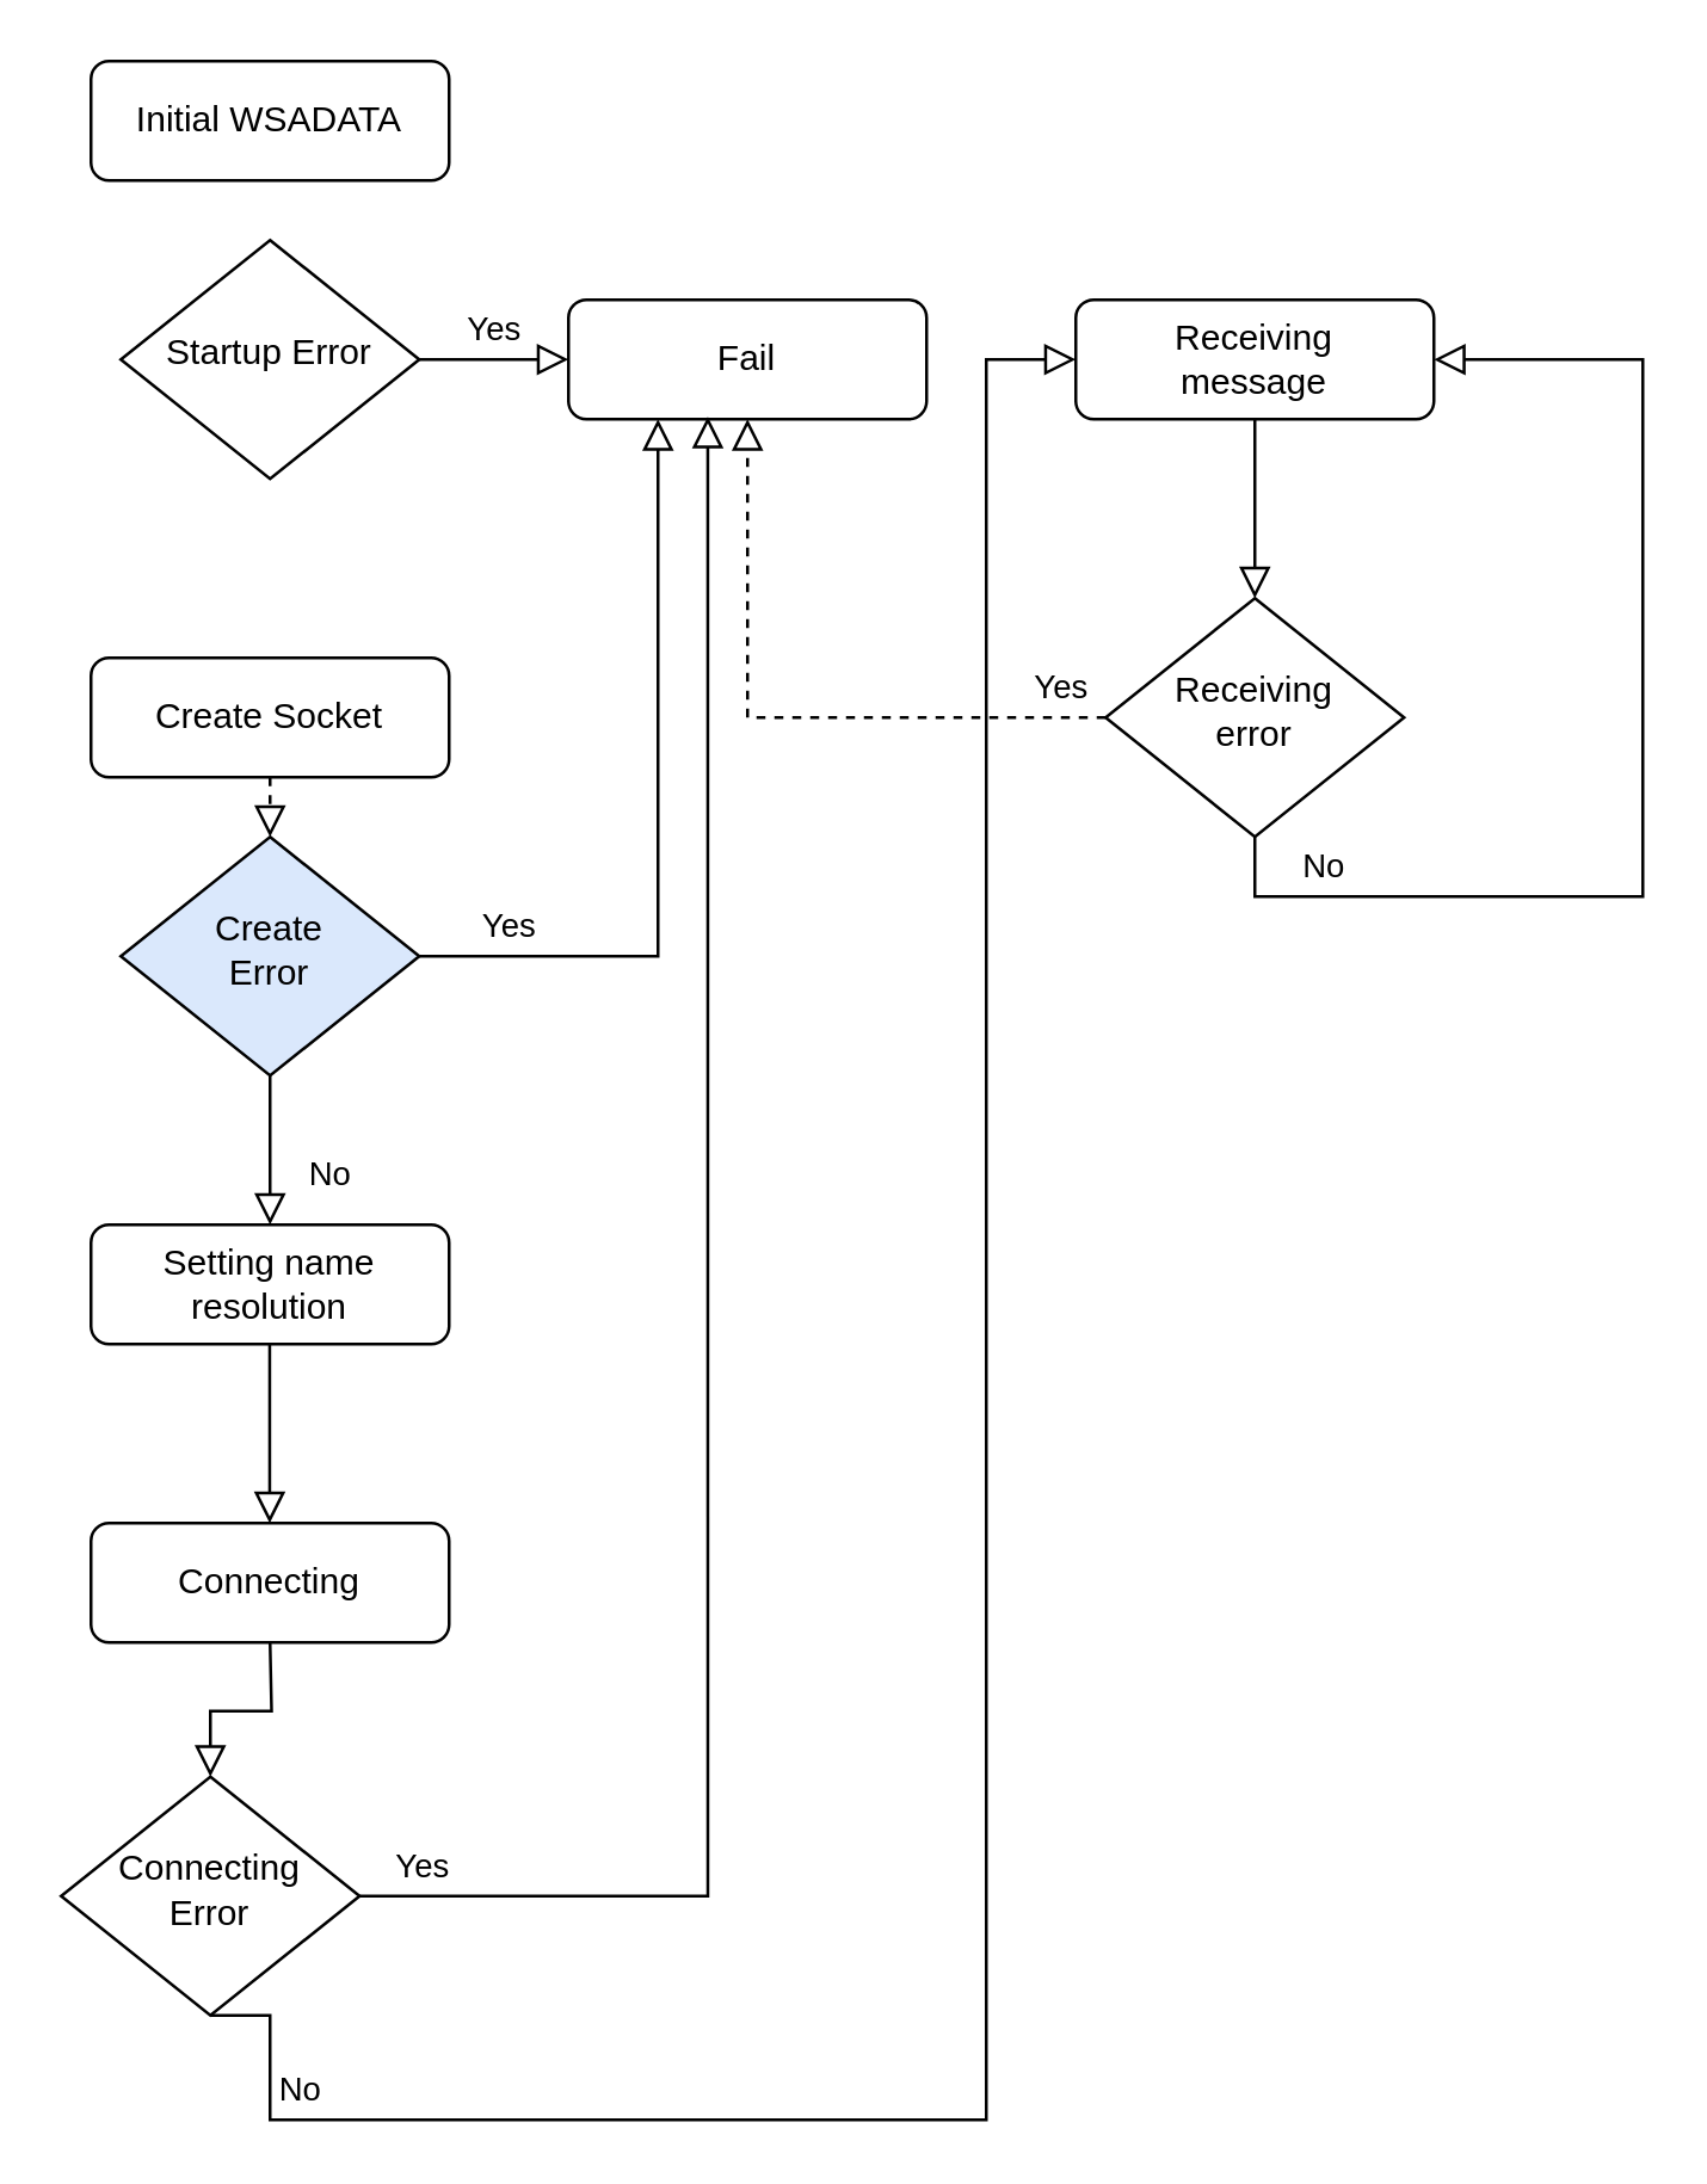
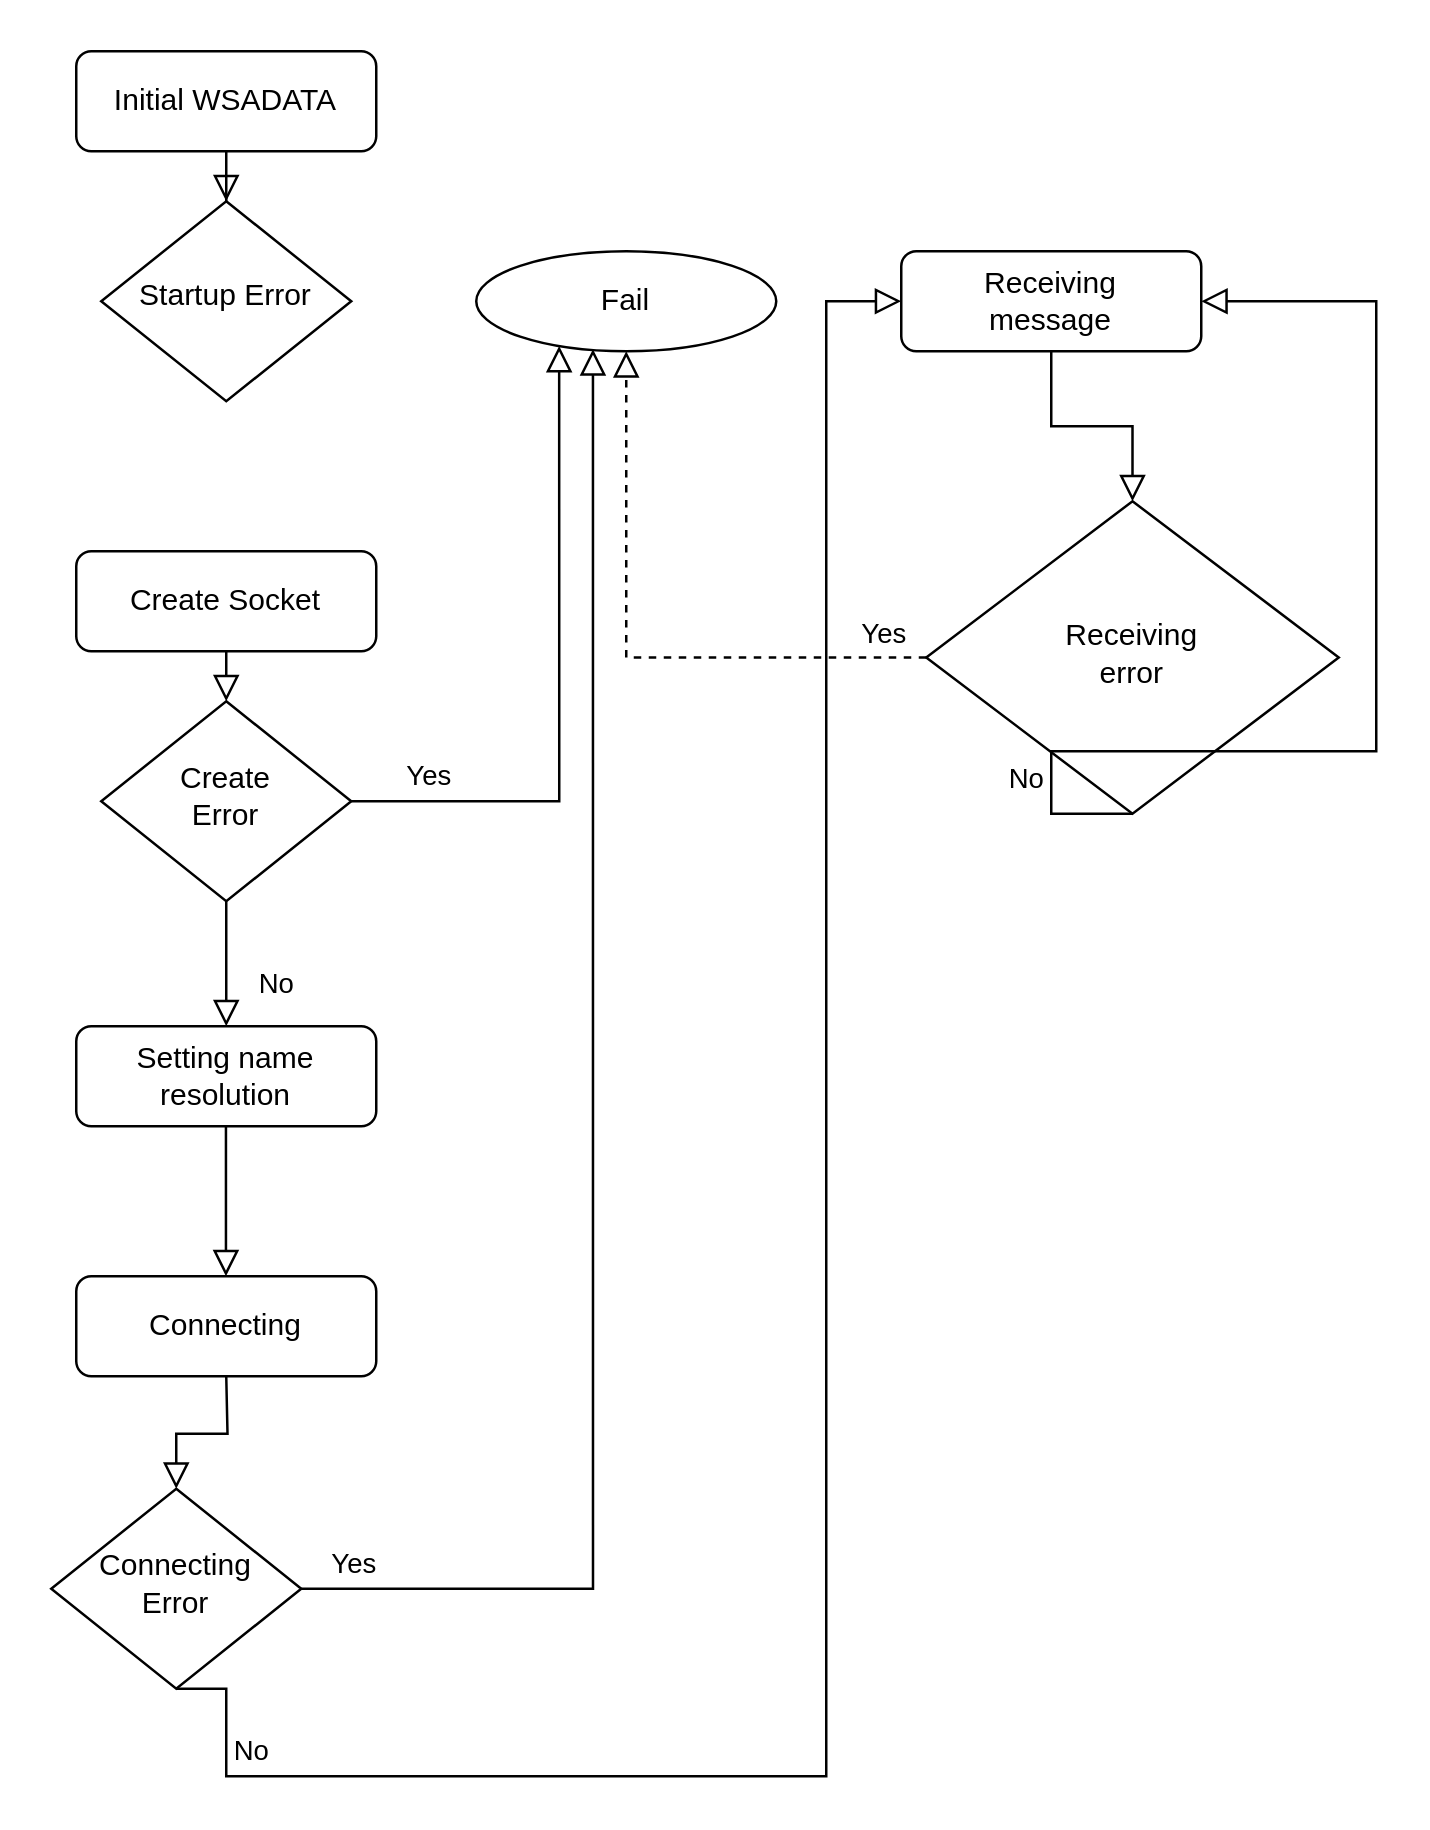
  <mxCell id="0" />
  <mxCell id="1" parent="0" />
+ <mxCell id="2" value="" style="rounded=0;html=1;jettySize=auto;orthogonalLoop=1;fontSize=11;endArrow=block;endFill=0;endSize=8;strokeWidth=1;shadow=0;labelBackgroundColor=none;edgeStyle=orthogonalEdgeStyle;" edge="1" parent="1" source="3" target="5"><mxGeometry relative="1" as="geometry" /></mxCell>
  <mxCell id="3" value="Initial WSADATA" style="rounded=1;whiteSpace=wrap;html=1;fontSize=12;glass=0;strokeWidth=1;shadow=0;" vertex="1" parent="1"><mxGeometry x="30" y="20" width="120" height="40" as="geometry" /></mxCell>
- <mxCell id="4" value="Yes" style="edgeStyle=orthogonalEdgeStyle;rounded=0;html=1;jettySize=auto;orthogonalLoop=1;fontSize=11;endArrow=block;endFill=0;endSize=8;strokeWidth=1;shadow=0;labelBackgroundColor=none;" edge="1" parent="1" source="5" target="6"><mxGeometry y="10" relative="1" as="geometry"><mxPoint as="offset" /></mxGeometry></mxCell>
  <mxCell id="5" value="Startup Error" style="rhombus;whiteSpace=wrap;html=1;shadow=0;fontFamily=Helvetica;fontSize=12;align=center;strokeWidth=1;spacing=6;spacingTop=-4;" vertex="1" parent="1"><mxGeometry x="40" y="80" width="100" height="80" as="geometry" /></mxCell>
- <mxCell id="6" value="Fail" style="rounded=1;whiteSpace=wrap;html=1;fontSize=12;glass=0;strokeWidth=1;shadow=0;" vertex="1" parent="1"><mxGeometry x="190" y="100" width="120" height="40" as="geometry" /></mxCell>
+ <mxCell id="6" value="Fail" style="ellipse;whiteSpace=wrap;html=1;fontSize=12;glass=0;strokeWidth=1;shadow=0;" vertex="1" parent="1"><mxGeometry x="190" y="100" width="120" height="40" as="geometry" /></mxCell>
  <mxCell id="7" value="No" style="rounded=0;html=1;jettySize=auto;orthogonalLoop=1;fontSize=11;endArrow=block;endFill=0;endSize=8;strokeWidth=1;shadow=0;labelBackgroundColor=none;edgeStyle=orthogonalEdgeStyle;" edge="1" parent="1" source="9" target="10"><mxGeometry x="0.333" y="20" relative="1" as="geometry"><mxPoint as="offset" /></mxGeometry></mxCell>
  <mxCell id="8" value="Yes" style="edgeStyle=orthogonalEdgeStyle;rounded=0;html=1;jettySize=auto;orthogonalLoop=1;fontSize=11;endArrow=block;endFill=0;endSize=8;strokeWidth=1;shadow=0;labelBackgroundColor=none;entryX=0.25;entryY=1;entryDx=0;entryDy=0;" edge="1" parent="1" source="9" target="6"><mxGeometry x="-0.769" y="10" relative="1" as="geometry"><mxPoint as="offset" /><mxPoint x="190" y="360" as="targetPoint" /></mxGeometry></mxCell>
- <mxCell id="9" value="Create&lt;br&gt;Error" style="rhombus;whiteSpace=wrap;html=1;shadow=0;fontFamily=Helvetica;fontSize=12;align=center;strokeWidth=1;spacing=6;spacingTop=-4;fillColor=#dae8fc;" vertex="1" parent="1"><mxGeometry x="40" y="280" width="100" height="80" as="geometry" /></mxCell>
+ <mxCell id="9" value="Create&lt;br&gt;Error" style="rhombus;whiteSpace=wrap;html=1;shadow=0;fontFamily=Helvetica;fontSize=12;align=center;strokeWidth=1;spacing=6;spacingTop=-4;" vertex="1" parent="1"><mxGeometry x="40" y="280" width="100" height="80" as="geometry" /></mxCell>
  <mxCell id="10" value="Setting name resolution" style="rounded=1;whiteSpace=wrap;html=1;fontSize=12;glass=0;strokeWidth=1;shadow=0;" vertex="1" parent="1"><mxGeometry x="30" y="410" width="120" height="40" as="geometry" /></mxCell>
  <mxCell id="11" value="Create Socket" style="rounded=1;whiteSpace=wrap;html=1;fontSize=12;glass=0;strokeWidth=1;shadow=0;" vertex="1" parent="1"><mxGeometry x="30" y="220" width="120" height="40" as="geometry" /></mxCell>
- <mxCell id="12" value="" style="rounded=0;html=1;jettySize=auto;orthogonalLoop=1;fontSize=11;endArrow=block;endFill=0;endSize=8;strokeWidth=1;shadow=0;labelBackgroundColor=none;edgeStyle=orthogonalEdgeStyle;entryX=0.5;entryY=0;entryDx=0;entryDy=0;exitX=0.5;exitY=1;exitDx=0;exitDy=0;dashed=1;" edge="1" parent="1" source="11" target="9"><mxGeometry y="20" relative="1" as="geometry"><mxPoint as="offset" /><mxPoint x="100" y="170" as="sourcePoint" /><mxPoint x="100" y="230" as="targetPoint" /></mxGeometry></mxCell>
+ <mxCell id="12" value="" style="rounded=0;html=1;jettySize=auto;orthogonalLoop=1;fontSize=11;endArrow=block;endFill=0;endSize=8;strokeWidth=1;shadow=0;labelBackgroundColor=none;edgeStyle=orthogonalEdgeStyle;entryX=0.5;entryY=0;entryDx=0;entryDy=0;exitX=0.5;exitY=1;exitDx=0;exitDy=0;" edge="1" parent="1" source="11" target="9"><mxGeometry y="20" relative="1" as="geometry"><mxPoint as="offset" /><mxPoint x="100" y="170" as="sourcePoint" /><mxPoint x="100" y="230" as="targetPoint" /></mxGeometry></mxCell>
  <mxCell id="13" value="Connecting" style="rounded=1;whiteSpace=wrap;html=1;fontSize=12;glass=0;strokeWidth=1;shadow=0;" vertex="1" parent="1"><mxGeometry x="30" y="510" width="120" height="40" as="geometry" /></mxCell>
  <mxCell id="14" value="" style="rounded=0;html=1;jettySize=auto;orthogonalLoop=1;fontSize=11;endArrow=block;endFill=0;endSize=8;strokeWidth=1;shadow=0;labelBackgroundColor=none;edgeStyle=orthogonalEdgeStyle;entryX=0.5;entryY=0;entryDx=0;entryDy=0;" edge="1" parent="1"><mxGeometry y="20" relative="1" as="geometry"><mxPoint as="offset" /><mxPoint x="89.88" y="450" as="sourcePoint" /><mxPoint x="89.88" y="510" as="targetPoint" /></mxGeometry></mxCell>
  <mxCell id="15" value="Connecting&lt;br&gt;Error" style="rhombus;whiteSpace=wrap;html=1;shadow=0;fontFamily=Helvetica;fontSize=12;align=center;strokeWidth=1;spacing=6;spacingTop=-4;" vertex="1" parent="1"><mxGeometry x="20" y="595" width="100" height="80" as="geometry" /></mxCell>
  <mxCell id="16" value="" style="rounded=0;html=1;jettySize=auto;orthogonalLoop=1;fontSize=11;endArrow=block;endFill=0;endSize=8;strokeWidth=1;shadow=0;labelBackgroundColor=none;edgeStyle=orthogonalEdgeStyle;" edge="1" parent="1" target="15"><mxGeometry y="20" relative="1" as="geometry"><mxPoint as="offset" /><mxPoint x="90" y="550" as="sourcePoint" /><mxPoint x="210" y="590" as="targetPoint" /></mxGeometry></mxCell>
  <mxCell id="17" value="Yes" style="edgeStyle=orthogonalEdgeStyle;rounded=0;html=1;jettySize=auto;orthogonalLoop=1;fontSize=11;endArrow=block;endFill=0;endSize=8;strokeWidth=1;shadow=0;labelBackgroundColor=none;entryX=0.389;entryY=0.979;entryDx=0;entryDy=0;exitX=1;exitY=0.5;exitDx=0;exitDy=0;entryPerimeter=0;" edge="1" parent="1" source="15" target="6"><mxGeometry x="-0.932" y="10" relative="1" as="geometry"><mxPoint as="offset" /><mxPoint x="240" y="460" as="targetPoint" /><mxPoint x="160" y="640" as="sourcePoint" /></mxGeometry></mxCell>
  <mxCell id="18" value="No" style="edgeStyle=orthogonalEdgeStyle;rounded=0;html=1;jettySize=auto;orthogonalLoop=1;fontSize=11;endArrow=block;endFill=0;endSize=8;strokeWidth=1;shadow=0;labelBackgroundColor=none;exitX=0.5;exitY=1;exitDx=0;exitDy=0;" edge="1" parent="1" source="15"><mxGeometry x="-0.858" y="10" relative="1" as="geometry"><mxPoint as="offset" /><mxPoint x="360" y="120" as="targetPoint" /><mxPoint x="170" y="675.4" as="sourcePoint" /><Array as="points"><mxPoint x="90" y="710" /><mxPoint x="330" y="710" /><mxPoint x="330" y="120" /></Array></mxGeometry></mxCell>
  <mxCell id="19" value="Receiving&lt;br&gt;message" style="rounded=1;whiteSpace=wrap;html=1;fontSize=12;glass=0;strokeWidth=1;shadow=0;" vertex="1" parent="1"><mxGeometry x="360" y="100" width="120" height="40" as="geometry" /></mxCell>
- <mxCell id="20" value="Receiving&lt;br&gt;error" style="rhombus;whiteSpace=wrap;html=1;shadow=0;fontFamily=Helvetica;fontSize=12;align=center;strokeWidth=1;spacing=6;spacingTop=-4;" vertex="1" parent="1"><mxGeometry x="370" y="200" width="100" height="80" as="geometry" /></mxCell>
+ <mxCell id="20" value="Receiving&lt;br&gt;error" style="rhombus;whiteSpace=wrap;html=1;shadow=0;fontFamily=Helvetica;fontSize=12;align=center;strokeWidth=1;spacing=6;spacingTop=-4;" vertex="1" parent="1"><mxGeometry x="370" y="200" width="165" height="125" as="geometry" /></mxCell>
  <mxCell id="21" value="" style="rounded=0;html=1;jettySize=auto;orthogonalLoop=1;fontSize=11;endArrow=block;endFill=0;endSize=8;strokeWidth=1;shadow=0;labelBackgroundColor=none;edgeStyle=orthogonalEdgeStyle;entryX=0.5;entryY=0;entryDx=0;entryDy=0;exitX=0.5;exitY=1;exitDx=0;exitDy=0;" edge="1" parent="1" source="19" target="20"><mxGeometry y="20" relative="1" as="geometry"><mxPoint as="offset" /><mxPoint x="419.66" y="230" as="sourcePoint" /><mxPoint x="419.66" y="270" as="targetPoint" /></mxGeometry></mxCell>
  <mxCell id="22" value="Yes" style="edgeStyle=orthogonalEdgeStyle;rounded=0;html=1;jettySize=auto;orthogonalLoop=1;fontSize=11;endArrow=block;endFill=0;endSize=8;strokeWidth=1;shadow=0;labelBackgroundColor=none;entryX=0.5;entryY=1;entryDx=0;entryDy=0;exitX=0;exitY=0.5;exitDx=0;exitDy=0;dashed=1;" edge="1" parent="1" source="20" target="6"><mxGeometry x="-0.862" y="-10" relative="1" as="geometry"><mxPoint as="offset" /><mxPoint x="246.68" y="149.16" as="targetPoint" /><mxPoint x="150" y="640" as="sourcePoint" /></mxGeometry></mxCell>
  <mxCell id="23" value="No" style="rounded=0;html=1;jettySize=auto;orthogonalLoop=1;fontSize=11;endArrow=block;endFill=0;endSize=8;strokeWidth=1;shadow=0;labelBackgroundColor=none;edgeStyle=orthogonalEdgeStyle;entryX=1;entryY=0.5;entryDx=0;entryDy=0;exitX=0.5;exitY=1;exitDx=0;exitDy=0;" edge="1" parent="1" source="20"><mxGeometry x="-0.787" y="10" relative="1" as="geometry"><mxPoint as="offset" /><mxPoint x="480" y="120" as="targetPoint" /><mxPoint x="419.66" y="370" as="sourcePoint" /><Array as="points"><mxPoint x="420" y="300" /><mxPoint x="550" y="300" /><mxPoint x="550" y="120" /></Array></mxGeometry></mxCell>
